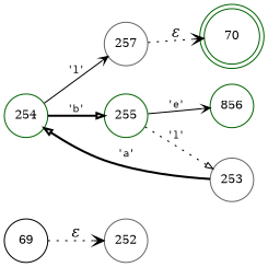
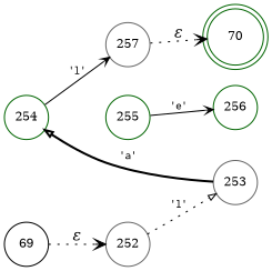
  digraph {
    rankdir=LR
    node [color=darkgreen fixedsize=true fontsize=11 shape=circle peripheries=1]
    edge [arrowhead=vee fontname=Courier style=dotted arrowsize=.7 fontsize=11]
    n1 [label=70 shape=doublecircle width=.6 peripheries=""]
-   n2 [label=856 width=.55]
+   n2 [label=256 width=.55]
    n3 [color=gray40 label=257 width=.55]
    n4 [color=black label=69 width=.55]
    n5 [color=gray40 label=252 width=.55]
    n6 [color=gray40 label=253 width=.55]
    n7 [label=254 width=.55]
    n8 [label=255 width=.55]
    n3 -> n1 [fontname="Times-Italic" label="&epsilon;" arrowsize="" fontsize=""]
    n4 -> n5 [fontname="Times-Italic" label="&epsilon;" arrowsize="" fontsize=""]
-   n8 -> n6 [arrowhead=onormal label="'l'"]
+   n5 -> n6 [arrowhead=onormal label="'l'"]
    n6 -> n7 [arrowhead=onormal label="'a'" style=bold]
    n7 -> n3 [label="'l'" style=solid]
-   n7 -> n8 [arrowhead=onormal label="'b'" style=bold]
    n8 -> n2 [label="'e'" style=solid]
  }
